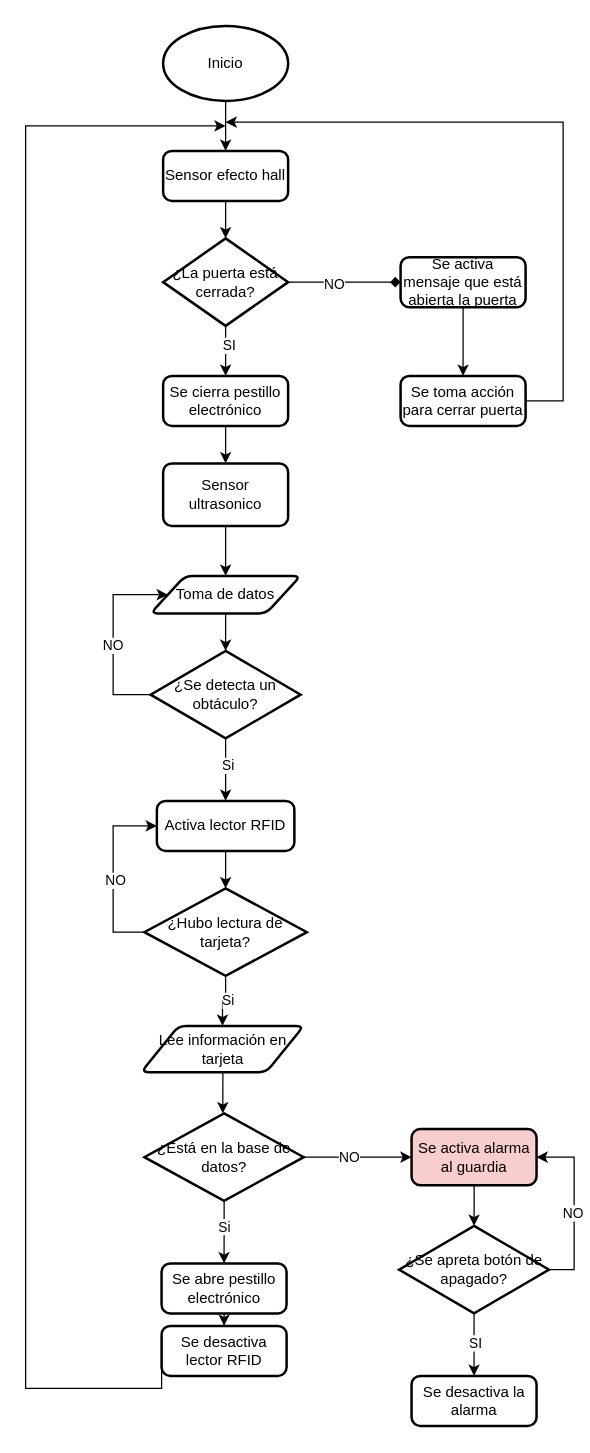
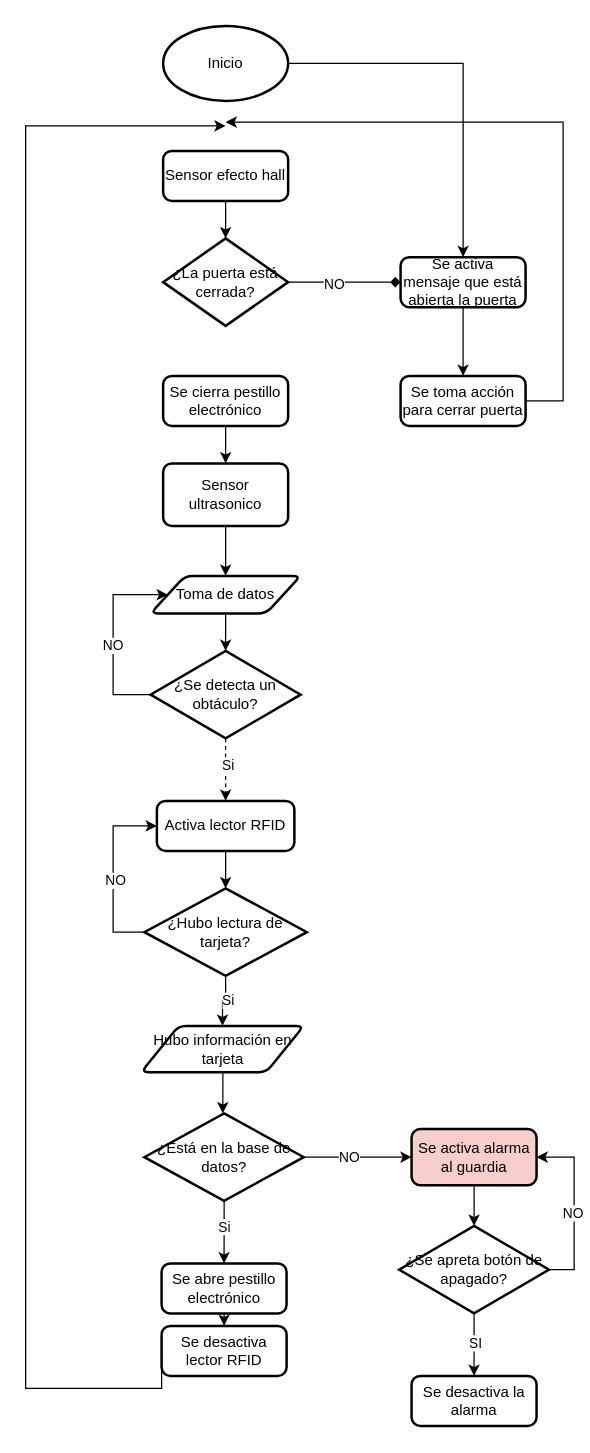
  <mxCell id="0" />
  <mxCell id="1" parent="0" />
- <mxCell id="2" style="edgeStyle=orthogonalEdgeStyle;rounded=0;orthogonalLoop=1;jettySize=auto;html=1;entryX=0.5;entryY=0;entryDx=0;entryDy=0;" edge="1" parent="1" source="3" target="34"><mxGeometry relative="1" as="geometry"><mxPoint x="180" y="130" as="targetPoint" /></mxGeometry></mxCell>
+ <mxCell id="2" style="edgeStyle=orthogonalEdgeStyle;rounded=0;orthogonalLoop=1;jettySize=auto;html=1;" edge="1" parent="1" source="3" target="42"><mxGeometry relative="1" as="geometry"><mxPoint x="180" y="130" as="targetPoint" /></mxGeometry></mxCell>
  <mxCell id="3" value="Inicio" style="strokeWidth=2;html=1;shape=mxgraph.flowchart.start_1;whiteSpace=wrap;" vertex="1" parent="1"><mxGeometry x="130" y="20" width="100" height="60" as="geometry" /></mxCell>
  <mxCell id="4" style="edgeStyle=orthogonalEdgeStyle;rounded=0;orthogonalLoop=1;jettySize=auto;html=1;entryX=0.5;entryY=0;entryDx=0;entryDy=0;" edge="1" parent="1" source="5" target="9"><mxGeometry relative="1" as="geometry"><mxPoint x="210" y="500" as="targetPoint" /></mxGeometry></mxCell>
  <mxCell id="5" value="Sensor ultrasonico" style="rounded=1;whiteSpace=wrap;html=1;absoluteArcSize=1;arcSize=14;strokeWidth=2;" vertex="1" parent="1"><mxGeometry x="130" y="370" width="100" height="50" as="geometry" /></mxCell>
- <mxCell id="6" style="edgeStyle=orthogonalEdgeStyle;rounded=0;orthogonalLoop=1;jettySize=auto;html=1;entryX=0.5;entryY=0;entryDx=0;entryDy=0;" edge="1" parent="1" source="8" target="11"><mxGeometry relative="1" as="geometry"><mxPoint x="180" y="760" as="targetPoint" /></mxGeometry></mxCell>
+ <mxCell id="6" style="edgeStyle=orthogonalEdgeStyle;rounded=0;orthogonalLoop=1;jettySize=auto;html=1;entryX=0.5;entryY=0;entryDx=0;entryDy=0;dashed=1;" edge="1" parent="1" source="8" target="11"><mxGeometry relative="1" as="geometry"><mxPoint x="180" y="760" as="targetPoint" /></mxGeometry></mxCell>
  <mxCell id="7" value="Si" style="edgeLabel;html=1;align=center;verticalAlign=middle;resizable=0;points=[];" vertex="1" connectable="0" parent="6"><mxGeometry x="-0.149" y="1" relative="1" as="geometry"><mxPoint as="offset" /></mxGeometry></mxCell>
  <mxCell id="8" value="¿Se detecta un obtáculo?" style="strokeWidth=2;html=1;shape=mxgraph.flowchart.decision;whiteSpace=wrap;" vertex="1" parent="1"><mxGeometry x="120" y="520" width="120" height="70" as="geometry" /></mxCell>
  <mxCell id="9" value="Toma de datos" style="shape=parallelogram;html=1;strokeWidth=2;perimeter=parallelogramPerimeter;whiteSpace=wrap;rounded=1;arcSize=12;size=0.23;" vertex="1" parent="1"><mxGeometry x="120" y="460" width="120" height="30" as="geometry" /></mxCell>
  <mxCell id="10" style="edgeStyle=orthogonalEdgeStyle;rounded=0;orthogonalLoop=1;jettySize=auto;html=1;entryX=0.5;entryY=0;entryDx=0;entryDy=0;entryPerimeter=0;" edge="1" parent="1" source="9" target="8"><mxGeometry relative="1" as="geometry" /></mxCell>
  <mxCell id="11" value="Activa lector RFID" style="rounded=1;whiteSpace=wrap;html=1;absoluteArcSize=1;arcSize=14;strokeWidth=2;" vertex="1" parent="1"><mxGeometry x="125" y="640" width="110" height="40" as="geometry" /></mxCell>
  <mxCell id="12" value="" style="group" vertex="1" connectable="0" parent="1"><mxGeometry x="80" y="510" height="10" as="geometry" /></mxCell>
  <mxCell id="13" style="edgeStyle=orthogonalEdgeStyle;rounded=0;orthogonalLoop=1;jettySize=auto;html=1;endArrow=classic;endFill=1;entryX=0;entryY=0.5;entryDx=0;entryDy=0;exitX=0;exitY=0.5;exitDx=0;exitDy=0;exitPerimeter=0;" edge="1" parent="1" source="8" target="9"><mxGeometry relative="1" as="geometry"><mxPoint x="80" y="510" as="targetPoint" /><mxPoint x="150" y="625" as="sourcePoint" /><Array as="points"><mxPoint x="90" y="555" /><mxPoint x="90" y="475" /></Array></mxGeometry></mxCell>
  <mxCell id="14" value="NO" style="edgeLabel;html=1;align=center;verticalAlign=middle;resizable=0;points=[];" vertex="1" connectable="0" parent="13"><mxGeometry x="0.212" y="2" relative="1" as="geometry"><mxPoint x="1" y="23" as="offset" /></mxGeometry></mxCell>
  <mxCell id="15" style="edgeStyle=orthogonalEdgeStyle;rounded=0;orthogonalLoop=1;jettySize=auto;html=1;entryX=0;entryY=0.5;entryDx=0;entryDy=0;exitX=0;exitY=0.5;exitDx=0;exitDy=0;exitPerimeter=0;" edge="1" parent="1" source="19" target="11"><mxGeometry relative="1" as="geometry"><Array as="points"><mxPoint x="90" y="745" /><mxPoint x="90" y="660" /></Array></mxGeometry></mxCell>
  <mxCell id="16" value="NO" style="edgeLabel;html=1;align=center;verticalAlign=middle;resizable=0;points=[];" vertex="1" connectable="0" parent="15"><mxGeometry x="-0.077" y="-1" relative="1" as="geometry"><mxPoint as="offset" /></mxGeometry></mxCell>
  <mxCell id="17" style="edgeStyle=orthogonalEdgeStyle;rounded=0;orthogonalLoop=1;jettySize=auto;html=1;entryX=0.5;entryY=0;entryDx=0;entryDy=0;" edge="1" parent="1" source="19" target="51"><mxGeometry relative="1" as="geometry"><mxPoint x="179" y="830" as="targetPoint" /></mxGeometry></mxCell>
  <mxCell id="18" value="Si" style="edgeLabel;html=1;align=center;verticalAlign=middle;resizable=0;points=[];" vertex="1" connectable="0" parent="17"><mxGeometry x="-0.105" y="1" relative="1" as="geometry"><mxPoint as="offset" /></mxGeometry></mxCell>
  <mxCell id="19" value="¿Hubo lectura de tarjeta?" style="strokeWidth=2;html=1;shape=mxgraph.flowchart.decision;whiteSpace=wrap;" vertex="1" parent="1"><mxGeometry x="115" y="710" width="130" height="70" as="geometry" /></mxCell>
  <mxCell id="20" style="edgeStyle=orthogonalEdgeStyle;rounded=0;orthogonalLoop=1;jettySize=auto;html=1;entryX=0.5;entryY=0;entryDx=0;entryDy=0;entryPerimeter=0;" edge="1" parent="1" source="11" target="19"><mxGeometry relative="1" as="geometry" /></mxCell>
  <mxCell id="21" style="edgeStyle=orthogonalEdgeStyle;rounded=0;orthogonalLoop=1;jettySize=auto;html=1;entryX=0;entryY=0.5;entryDx=0;entryDy=0;" edge="1" parent="1" source="25" target="26"><mxGeometry relative="1" as="geometry"><mxPoint x="308.75" y="925" as="targetPoint" /></mxGeometry></mxCell>
  <mxCell id="22" value="NO" style="edgeLabel;html=1;align=center;verticalAlign=middle;resizable=0;points=[];" vertex="1" connectable="0" parent="21"><mxGeometry x="-0.175" y="1" relative="1" as="geometry"><mxPoint as="offset" /></mxGeometry></mxCell>
  <mxCell id="23" style="edgeStyle=orthogonalEdgeStyle;rounded=0;orthogonalLoop=1;jettySize=auto;html=1;" edge="1" parent="1" source="25"><mxGeometry relative="1" as="geometry"><mxPoint x="178.75" y="1010" as="targetPoint" /></mxGeometry></mxCell>
  <mxCell id="24" value="Si" style="edgeLabel;html=1;align=center;verticalAlign=middle;resizable=0;points=[];" vertex="1" connectable="0" parent="23"><mxGeometry x="-0.198" relative="1" as="geometry"><mxPoint as="offset" /></mxGeometry></mxCell>
  <mxCell id="25" value="¿Está en la base de datos?" style="strokeWidth=2;html=1;shape=mxgraph.flowchart.decision;whiteSpace=wrap;" vertex="1" parent="1"><mxGeometry x="115" y="890" width="127.5" height="70" as="geometry" /></mxCell>
  <mxCell id="26" value="Se activa alarma al guardia" style="rounded=1;whiteSpace=wrap;html=1;absoluteArcSize=1;arcSize=14;strokeWidth=2;fillColor=#f8cecc;" vertex="1" parent="1"><mxGeometry x="328.75" y="902.5" width="100" height="45" as="geometry" /></mxCell>
  <mxCell id="27" style="edgeStyle=orthogonalEdgeStyle;rounded=0;orthogonalLoop=1;jettySize=auto;html=1;entryX=0.5;entryY=0;entryDx=0;entryDy=0;" edge="1" parent="1" source="29" target="30"><mxGeometry relative="1" as="geometry" /></mxCell>
  <mxCell id="28" value="SI" style="edgeLabel;html=1;align=center;verticalAlign=middle;resizable=0;points=[];" vertex="1" connectable="0" parent="27"><mxGeometry x="-0.081" y="1" relative="1" as="geometry"><mxPoint as="offset" /></mxGeometry></mxCell>
  <mxCell id="29" value="¿Se apreta botón de apagado?" style="strokeWidth=2;html=1;shape=mxgraph.flowchart.decision;whiteSpace=wrap;" vertex="1" parent="1"><mxGeometry x="318.75" y="980" width="120" height="70" as="geometry" /></mxCell>
  <mxCell id="30" value="Se desactiva la alarma" style="rounded=1;whiteSpace=wrap;html=1;absoluteArcSize=1;arcSize=14;strokeWidth=2;" vertex="1" parent="1"><mxGeometry x="328.75" y="1100" width="100" height="40" as="geometry" /></mxCell>
  <mxCell id="31" style="edgeStyle=orthogonalEdgeStyle;rounded=0;orthogonalLoop=1;jettySize=auto;html=1;exitX=0;exitY=0.5;exitDx=0;exitDy=0;" edge="1" parent="1" source="50"><mxGeometry relative="1" as="geometry"><mxPoint x="180" y="100" as="targetPoint" /><mxPoint x="30" y="1030" as="sourcePoint" /><Array as="points"><mxPoint x="20" y="1110" /><mxPoint x="20" y="100" /></Array></mxGeometry></mxCell>
  <mxCell id="32" style="edgeStyle=orthogonalEdgeStyle;rounded=0;orthogonalLoop=1;jettySize=auto;html=1;entryX=0.5;entryY=0;entryDx=0;entryDy=0;" edge="1" parent="1" source="33" target="50"><mxGeometry relative="1" as="geometry" /></mxCell>
  <mxCell id="33" value="Se abre pestillo electrónico" style="rounded=1;whiteSpace=wrap;html=1;absoluteArcSize=1;arcSize=14;strokeWidth=2;" vertex="1" parent="1"><mxGeometry x="128.75" y="1010" width="100" height="40" as="geometry" /></mxCell>
  <mxCell id="34" value="Sensor efecto hall" style="rounded=1;whiteSpace=wrap;html=1;absoluteArcSize=1;arcSize=14;strokeWidth=2;" vertex="1" parent="1"><mxGeometry x="130" y="120" width="100" height="40" as="geometry" /></mxCell>
  <mxCell id="35" style="edgeStyle=orthogonalEdgeStyle;rounded=0;orthogonalLoop=1;jettySize=auto;html=1;entryX=0;entryY=0.5;entryDx=0;entryDy=0;endArrow=diamond;" edge="1" parent="1" source="39" target="42"><mxGeometry relative="1" as="geometry"><mxPoint x="290" y="225" as="targetPoint" /></mxGeometry></mxCell>
  <mxCell id="36" value="NO" style="edgeLabel;html=1;align=center;verticalAlign=middle;resizable=0;points=[];" vertex="1" connectable="0" parent="35"><mxGeometry x="-0.2" y="-1" relative="1" as="geometry"><mxPoint as="offset" /></mxGeometry></mxCell>
- <mxCell id="37" style="edgeStyle=orthogonalEdgeStyle;rounded=0;orthogonalLoop=1;jettySize=auto;html=1;entryX=0.5;entryY=0;entryDx=0;entryDy=0;" edge="1" parent="1" source="39" target="46"><mxGeometry relative="1" as="geometry"><mxPoint x="180" y="330" as="targetPoint" /></mxGeometry></mxCell>
- <mxCell id="38" value="SI" style="edgeLabel;html=1;align=center;verticalAlign=middle;resizable=0;points=[];" vertex="1" connectable="0" parent="37"><mxGeometry x="-0.237" y="2" relative="1" as="geometry"><mxPoint as="offset" /></mxGeometry></mxCell>
  <mxCell id="39" value="¿La puerta está cerrada?" style="strokeWidth=2;html=1;shape=mxgraph.flowchart.decision;whiteSpace=wrap;" vertex="1" parent="1"><mxGeometry x="130" y="190" width="100" height="70" as="geometry" /></mxCell>
  <mxCell id="40" style="edgeStyle=orthogonalEdgeStyle;rounded=0;orthogonalLoop=1;jettySize=auto;html=1;entryX=0.5;entryY=0;entryDx=0;entryDy=0;entryPerimeter=0;" edge="1" parent="1" source="34" target="39"><mxGeometry relative="1" as="geometry" /></mxCell>
  <mxCell id="41" style="edgeStyle=orthogonalEdgeStyle;rounded=0;orthogonalLoop=1;jettySize=auto;html=1;entryX=0.5;entryY=0;entryDx=0;entryDy=0;" edge="1" parent="1" source="42" target="44"><mxGeometry relative="1" as="geometry"><mxPoint x="510" y="300" as="targetPoint" /></mxGeometry></mxCell>
  <mxCell id="42" value="Se activa mensaje que está abierta la puerta" style="rounded=1;whiteSpace=wrap;html=1;absoluteArcSize=1;arcSize=14;strokeWidth=2;" vertex="1" parent="1"><mxGeometry x="319.97" y="205" width="100" height="40" as="geometry" /></mxCell>
  <mxCell id="43" style="edgeStyle=orthogonalEdgeStyle;rounded=0;orthogonalLoop=1;jettySize=auto;html=1;exitX=1;exitY=0.5;exitDx=0;exitDy=0;" edge="1" parent="1" source="44"><mxGeometry relative="1" as="geometry"><mxPoint x="410" y="317" as="sourcePoint" /><mxPoint x="180" y="97" as="targetPoint" /><Array as="points"><mxPoint x="450" y="320" /><mxPoint x="450" y="97" /></Array></mxGeometry></mxCell>
  <mxCell id="44" value="Se toma acción para cerrar puerta" style="rounded=1;whiteSpace=wrap;html=1;absoluteArcSize=1;arcSize=14;strokeWidth=2;" vertex="1" parent="1"><mxGeometry x="319.97" y="300" width="100" height="40" as="geometry" /></mxCell>
  <mxCell id="45" style="edgeStyle=orthogonalEdgeStyle;rounded=0;orthogonalLoop=1;jettySize=auto;html=1;entryX=0.5;entryY=0;entryDx=0;entryDy=0;" edge="1" parent="1" source="46" target="5"><mxGeometry relative="1" as="geometry" /></mxCell>
  <mxCell id="46" value="Se cierra pestillo electrónico" style="rounded=1;whiteSpace=wrap;html=1;absoluteArcSize=1;arcSize=14;strokeWidth=2;" vertex="1" parent="1"><mxGeometry x="130" y="300" width="100" height="40" as="geometry" /></mxCell>
  <mxCell id="47" style="edgeStyle=orthogonalEdgeStyle;rounded=0;orthogonalLoop=1;jettySize=auto;html=1;entryX=0.5;entryY=0;entryDx=0;entryDy=0;entryPerimeter=0;" edge="1" parent="1" source="26" target="29"><mxGeometry relative="1" as="geometry" /></mxCell>
  <mxCell id="48" style="edgeStyle=orthogonalEdgeStyle;rounded=0;orthogonalLoop=1;jettySize=auto;html=1;entryX=1;entryY=0.5;entryDx=0;entryDy=0;exitX=1;exitY=0.5;exitDx=0;exitDy=0;exitPerimeter=0;" edge="1" parent="1" source="29" target="26"><mxGeometry relative="1" as="geometry" /></mxCell>
  <mxCell id="49" value="NO" style="edgeLabel;html=1;align=center;verticalAlign=middle;resizable=0;points=[];" vertex="1" connectable="0" parent="48"><mxGeometry x="-0.058" y="1" relative="1" as="geometry"><mxPoint as="offset" /></mxGeometry></mxCell>
  <mxCell id="50" value="Se desactiva lector RFID" style="rounded=1;whiteSpace=wrap;html=1;absoluteArcSize=1;arcSize=14;strokeWidth=2;" vertex="1" parent="1"><mxGeometry x="128.78" y="1060" width="100" height="40" as="geometry" /></mxCell>
- <mxCell id="51" value="Lee información en tarjeta" style="shape=parallelogram;html=1;strokeWidth=2;perimeter=parallelogramPerimeter;whiteSpace=wrap;rounded=1;arcSize=12;size=0.23;" vertex="1" parent="1"><mxGeometry x="112.5" y="820" width="130" height="37" as="geometry" /></mxCell>
+ <mxCell id="51" value="Hubo información en tarjeta" style="shape=parallelogram;html=1;strokeWidth=2;perimeter=parallelogramPerimeter;whiteSpace=wrap;rounded=1;arcSize=12;size=0.23;" vertex="1" parent="1"><mxGeometry x="112.5" y="820" width="130" height="37" as="geometry" /></mxCell>
  <mxCell id="52" style="edgeStyle=orthogonalEdgeStyle;rounded=0;orthogonalLoop=1;jettySize=auto;html=1;entryX=0.5;entryY=0;entryDx=0;entryDy=0;entryPerimeter=0;" edge="1" parent="1"><mxGeometry relative="1" as="geometry"><mxPoint x="176.483" y="857" as="sourcePoint" /><mxPoint x="177.75" y="890" as="targetPoint" /></mxGeometry></mxCell>
